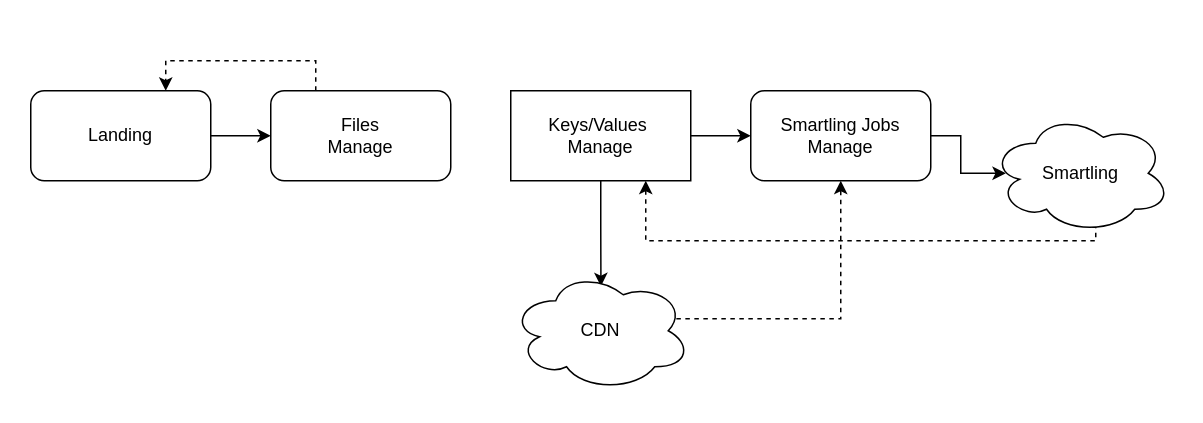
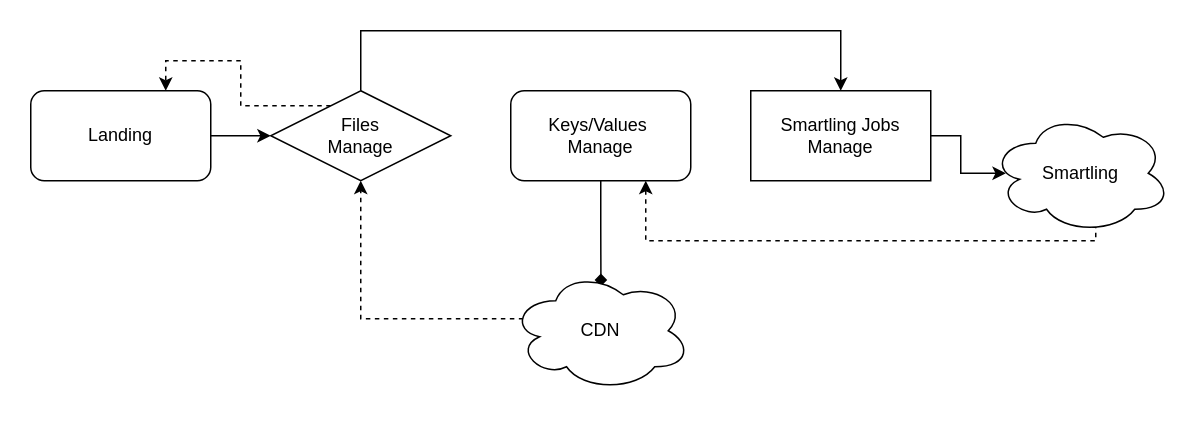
  <mxCell id="0" />
  <mxCell id="1" parent="0" />
  <mxCell id="2" style="edgeStyle=orthogonalEdgeStyle;rounded=0;orthogonalLoop=1;jettySize=auto;html=1;exitX=1;exitY=0.5;exitDx=0;exitDy=0;startArrow=none;startFill=0;endArrow=classic;endFill=1;" parent="1" source="3" target="6" edge="1"><mxGeometry relative="1" as="geometry" /></mxCell>
  <mxCell id="3" value="Landing" style="rounded=1;whiteSpace=wrap;html=1;" parent="1" vertex="1"><mxGeometry x="20" y="60" width="120" height="60" as="geometry" /></mxCell>
+ <mxCell id="4" style="edgeStyle=orthogonalEdgeStyle;rounded=0;orthogonalLoop=1;jettySize=auto;html=1;exitX=0.5;exitY=0;exitDx=0;exitDy=0;entryX=0.5;entryY=0;entryDx=0;entryDy=0;startArrow=none;startFill=0;endArrow=classic;endFill=1;" parent="1" source="6" target="12" edge="1"><mxGeometry relative="1" as="geometry"><Array as="points"><mxPoint x="240" y="20" /><mxPoint x="560" y="20" /></Array></mxGeometry></mxCell>
  <mxCell id="5" style="edgeStyle=orthogonalEdgeStyle;rounded=0;orthogonalLoop=1;jettySize=auto;html=1;exitX=0.25;exitY=0;exitDx=0;exitDy=0;entryX=0.75;entryY=0;entryDx=0;entryDy=0;startArrow=none;startFill=0;endArrow=classic;endFill=1;dashed=1;" parent="1" source="6" target="3" edge="1"><mxGeometry relative="1" as="geometry" /></mxCell>
- <mxCell id="6" value="Files &lt;br&gt;Manage" style="rounded=1;whiteSpace=wrap;html=1;" parent="1" vertex="1"><mxGeometry x="180" y="60" width="120" height="60" as="geometry" /></mxCell>
+ <mxCell id="6" value="Files &lt;br&gt;Manage" style="rhombus;whiteSpace=wrap;html=1;" parent="1" vertex="1"><mxGeometry x="180" y="60" width="120" height="60" as="geometry" /></mxCell>
  <mxCell id="7" style="edgeStyle=orthogonalEdgeStyle;rounded=0;orthogonalLoop=1;jettySize=auto;html=1;exitX=0.75;exitY=1;exitDx=0;exitDy=0;entryX=0.55;entryY=0.95;entryDx=0;entryDy=0;entryPerimeter=0;startArrow=classic;startFill=1;endArrow=none;endFill=0;dashed=1;" parent="1" source="10" target="15" edge="1"><mxGeometry relative="1" as="geometry"><Array as="points"><mxPoint x="430" y="120" /><mxPoint x="430" y="160" /><mxPoint x="730" y="160" /><mxPoint x="730" y="126" /></Array></mxGeometry></mxCell>
- <mxCell id="8" style="edgeStyle=orthogonalEdgeStyle;rounded=0;orthogonalLoop=1;jettySize=auto;html=1;exitX=0.5;exitY=1;exitDx=0;exitDy=0;entryX=0.501;entryY=0.129;entryDx=0;entryDy=0;entryPerimeter=0;startArrow=none;startFill=0;endArrow=classic;endFill=1;" parent="1" source="10" target="14" edge="1"><mxGeometry relative="1" as="geometry" /></mxCell>
- <mxCell id="9" style="edgeStyle=orthogonalEdgeStyle;rounded=0;orthogonalLoop=1;jettySize=auto;html=1;exitX=1;exitY=0.5;exitDx=0;exitDy=0;entryX=0;entryY=0.5;entryDx=0;entryDy=0;startArrow=none;startFill=0;endArrow=classic;endFill=1;" parent="1" source="10" target="12" edge="1"><mxGeometry relative="1" as="geometry" /></mxCell>
- <mxCell id="10" value="Keys/Values&amp;nbsp; &lt;br&gt;Manage" style="whiteSpace=wrap;html=1;rounded=0;" parent="1" vertex="1"><mxGeometry x="340" y="60" width="120" height="60" as="geometry" /></mxCell>
+ <mxCell id="8" style="edgeStyle=orthogonalEdgeStyle;rounded=0;orthogonalLoop=1;jettySize=auto;html=1;exitX=0.5;exitY=1;exitDx=0;exitDy=0;entryX=0.501;entryY=0.129;entryDx=0;entryDy=0;entryPerimeter=0;startArrow=none;startFill=0;endArrow=diamond;endFill=1;" parent="1" source="10" target="14" edge="1"><mxGeometry relative="1" as="geometry" /></mxCell>
+ <mxCell id="10" value="Keys/Values&amp;nbsp; &lt;br&gt;Manage" style="rounded=1;whiteSpace=wrap;html=1;" parent="1" vertex="1"><mxGeometry x="340" y="60" width="120" height="60" as="geometry" /></mxCell>
  <mxCell id="11" style="edgeStyle=orthogonalEdgeStyle;rounded=0;orthogonalLoop=1;jettySize=auto;html=1;exitX=1;exitY=0.5;exitDx=0;exitDy=0;startArrow=none;startFill=0;endArrow=classic;endFill=1;entryX=0.084;entryY=0.5;entryDx=0;entryDy=0;entryPerimeter=0;" parent="1" source="12" target="15" edge="1"><mxGeometry relative="1" as="geometry" /></mxCell>
- <mxCell id="12" value="Smartling Jobs Manage" style="rounded=1;whiteSpace=wrap;html=1;" parent="1" vertex="1"><mxGeometry x="500" y="60" width="120" height="60" as="geometry" /></mxCell>
- <mxCell id="13" style="edgeStyle=orthogonalEdgeStyle;rounded=0;orthogonalLoop=1;jettySize=auto;html=1;exitX=0.07;exitY=0.4;exitDx=0;exitDy=0;exitPerimeter=0;startArrow=none;startFill=0;endArrow=classic;endFill=1;dashed=1;" parent="1" source="14" target="12" edge="1"><mxGeometry relative="1" as="geometry" /></mxCell>
+ <mxCell id="12" value="Smartling Jobs Manage" style="whiteSpace=wrap;html=1;rounded=0;" parent="1" vertex="1"><mxGeometry x="500" y="60" width="120" height="60" as="geometry" /></mxCell>
+ <mxCell id="13" style="edgeStyle=orthogonalEdgeStyle;rounded=0;orthogonalLoop=1;jettySize=auto;html=1;exitX=0.07;exitY=0.4;exitDx=0;exitDy=0;exitPerimeter=0;entryX=0.5;entryY=1;entryDx=0;entryDy=0;startArrow=none;startFill=0;endArrow=classic;endFill=1;dashed=1;" parent="1" source="14" target="6" edge="1"><mxGeometry relative="1" as="geometry" /></mxCell>
  <mxCell id="14" value="CDN" style="ellipse;shape=cloud;whiteSpace=wrap;html=1;" parent="1" vertex="1"><mxGeometry x="340" y="180" width="120" height="80" as="geometry" /></mxCell>
  <mxCell id="15" value="Smartling" style="ellipse;shape=cloud;whiteSpace=wrap;html=1;" parent="1" vertex="1"><mxGeometry x="660" y="75" width="120" height="80" as="geometry" /></mxCell>
